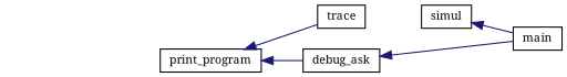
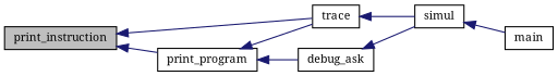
  digraph {
    fontname="Noto Serif"
    rankdir=LR
    node [color=black fillcolor=white fontname="Noto Serif" fontsize=10 shape=record style=filled]
    edge [color=midnightblue dir=back fontname="Noto Serif" fontsize=10 labelfontname=FreeSans labelfontsize=10 style=solid]
+   n1 [fillcolor=grey75 fontcolor=black height=0.2 label=print_instruction width=0.4]
    n2 [height=0.2 label=print_program width=0.4]
    n3 [height=0.2 label=trace width=0.4]
    n4 [height=0.2 label=debug_ask width=0.4]
    n5 [height=0.2 label=simul width=0.4]
    n6 [height=0.2 label=main width=0.4]
+   n1 -> n2
+   n1 -> n3
    n2 -> n3
    n2 -> n4
-   n4 -> n6
+   n3 -> n5
+   n4 -> n5
    n5 -> n6
  }
